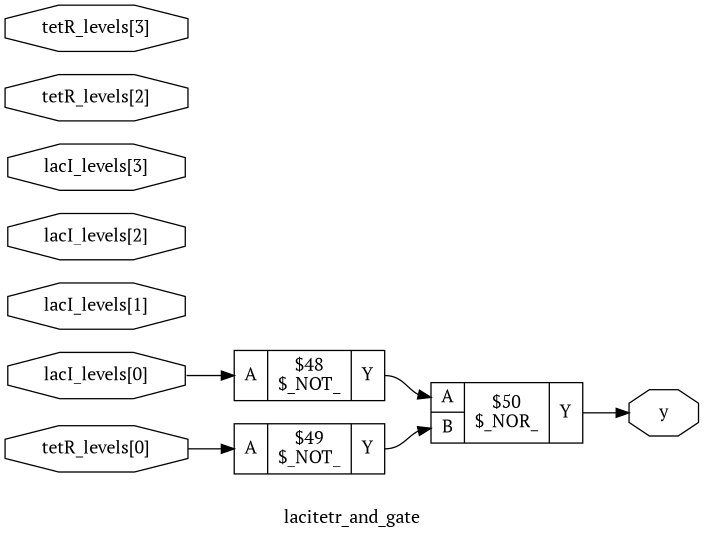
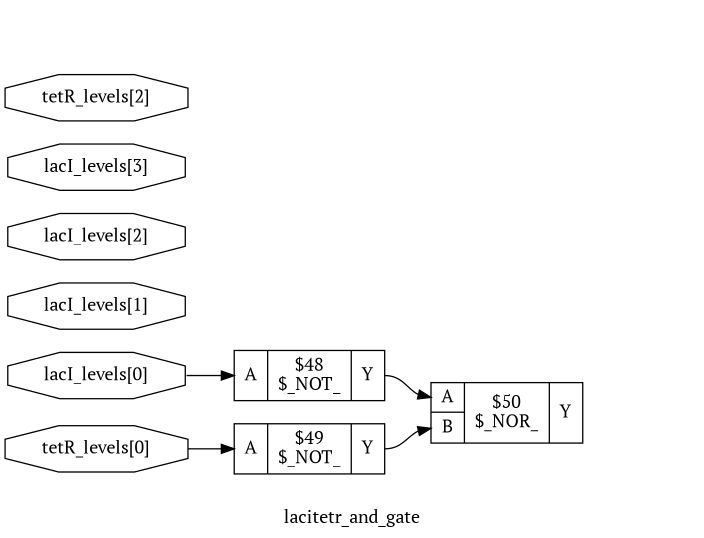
  digraph {
    fontname="PT Serif"
    label=lacitetr_and_gate
    rankdir=LR
    remincross=true
    node [color=black fontcolor=black fontname="PT Serif" shape=octagon]
    edge [color=black fontname="PT Serif" headport="p12:w" tailport="p13:e"]
    n1 [label="lacI_levels[0]"]
    n2 [label="{{<p12> A}|$48\n$_NOT_|{<p13> Y}}" shape=record color="" fontcolor=""]
    n3 [label="{{<p12> A|<p16> B}|$50\n$_NOR_|{<p13> Y}}" shape=record color="" fontcolor=""]
    n4 [label="lacI_levels[1]"]
    n5 [label="lacI_levels[2]"]
    n6 [label="lacI_levels[3]"]
    n7 [label="tetR_levels[0]"]
    n8 [label="{{<p12> A}|$49\n$_NOT_|{<p13> Y}}" shape=record color="" fontcolor=""]
    n9 [label="tetR_levels[2]"]
-   n10 [label="tetR_levels[3]"]
-   n11 [label=y]
    n1 -> n2 [tailport=e]
    n2 -> n3
-   n3 -> n11 [headport=w]
    n7 -> n8 [tailport=e]
    n8 -> n3 [headport="p16:w"]
  }
